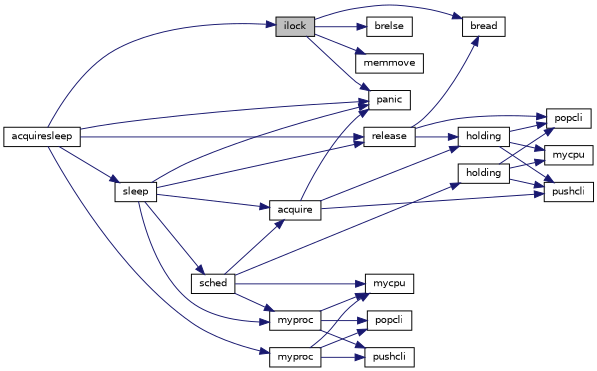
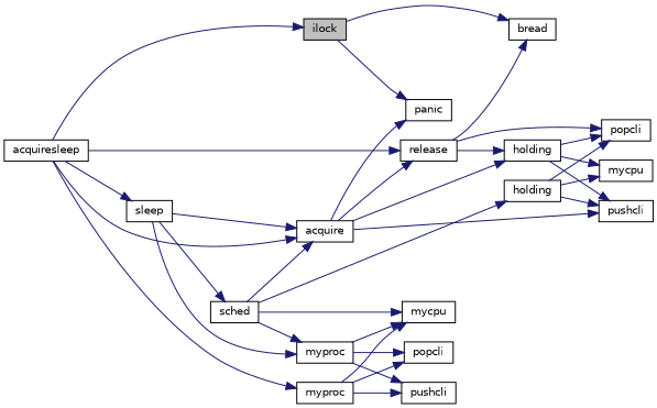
  digraph {
    rankdir=LR
    node [color=black fillcolor=white fontname=Helvetica fontsize=10 shape=record style=filled]
    edge [color=midnightblue fontname=Helvetica fontsize=10 labelfontname=Helvetica labelfontsize=10 style=solid]
    n1 [fillcolor=grey75 fontcolor=black height=0.2 label=ilock width=0.4]
    n2 [height=0.2 label=panic width=0.4]
    n3 [height=0.2 label=bread width=0.4]
-   n4 [height=0.2 label=brelse width=0.4]
-   n5 [height=0.2 label=memmove width=0.4]
    n6 [height=0.2 label=acquiresleep width=0.4]
    n7 [height=0.2 label=acquire width=0.4]
    n8 [height=0.2 label=myproc width=0.4]
    n9 [height=0.2 label=release width=0.4]
    n10 [height=0.2 label=sleep width=0.4]
    n11 [height=0.2 label=holding width=0.4]
    n12 [height=0.2 label=pushcli width=0.4]
    n13 [height=0.2 label=mycpu width=0.4]
    n14 [height=0.2 label=popcli width=0.4]
    n15 [height=0.2 label=pushcli width=0.4]
    n16 [height=0.2 label=popcli width=0.4]
    n17 [height=0.2 label=myproc width=0.4]
    n18 [height=0.2 label=sched width=0.4]
    n19 [height=0.2 label=mycpu width=0.4]
    n20 [height=0.2 label=holding width=0.4]
    n1 -> n2
    n1 -> n3
-   n1 -> n4
-   n1 -> n5
    n6 -> n1
-   n6 -> n2
+   n6 -> n7
    n6 -> n8
    n6 -> n9
    n6 -> n10
    n7 -> n2
    n7 -> n11
    n7 -> n12
    n8 -> n13
    n8 -> n14
    n8 -> n15
    n9 -> n3
    n9 -> n11
    n9 -> n16
-   n10 -> n2
    n10 -> n7
-   n10 -> n9
+   n7 -> n9
    n10 -> n17
    n10 -> n18
    n11 -> n12
    n11 -> n16
    n11 -> n19
    n17 -> n13
    n17 -> n14
    n17 -> n15
    n18 -> n7
    n18 -> n13
    n18 -> n17
    n18 -> n20
    n20 -> n12
    n20 -> n16
    n20 -> n19
  }
